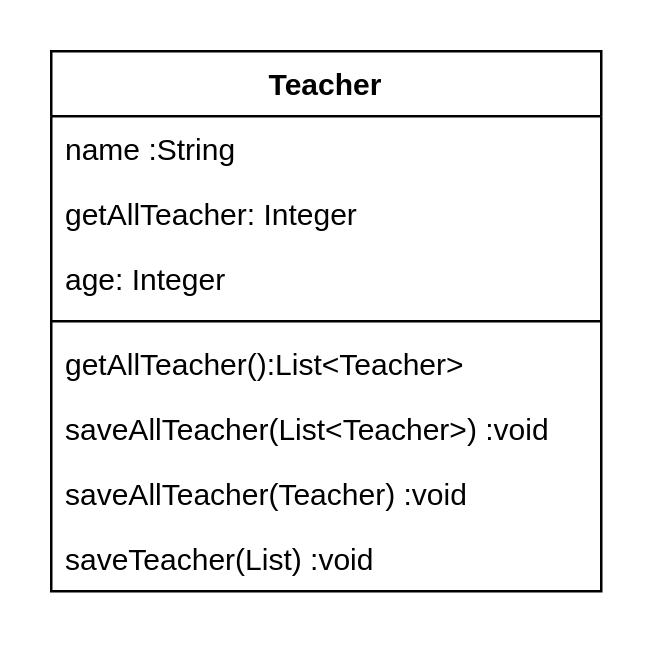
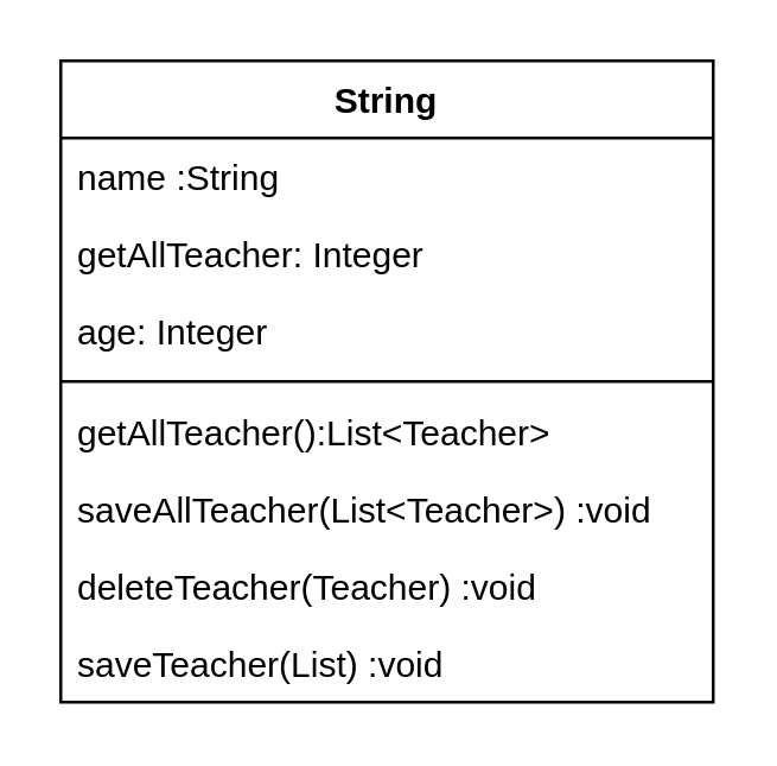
  <mxCell id="0" />
  <mxCell id="1" parent="0" />
- <mxCell id="2" value="Teacher" style="swimlane;fontStyle=1;align=center;verticalAlign=top;childLayout=stackLayout;horizontal=1;startSize=26;horizontalStack=0;resizeParent=1;resizeParentMax=0;resizeLast=0;collapsible=1;marginBottom=0;" vertex="1" parent="1"><mxGeometry x="20" y="20" width="220" height="216" as="geometry" /></mxCell>
+ <mxCell id="2" value="String" style="swimlane;fontStyle=1;align=center;verticalAlign=top;childLayout=stackLayout;horizontal=1;startSize=26;horizontalStack=0;resizeParent=1;resizeParentMax=0;resizeLast=0;collapsible=1;marginBottom=0;" vertex="1" parent="1"><mxGeometry x="20" y="20" width="220" height="216" as="geometry" /></mxCell>
  <mxCell id="3" value="name :String" style="text;strokeColor=none;fillColor=none;align=left;verticalAlign=top;spacingLeft=4;spacingRight=4;overflow=hidden;rotatable=0;points=[[0,0.5],[1,0.5]];portConstraint=eastwest;" vertex="1" parent="2"><mxGeometry y="26" width="220" height="26" as="geometry" /></mxCell>
  <mxCell id="4" value="getAllTeacher: Integer" style="text;strokeColor=none;fillColor=none;align=left;verticalAlign=top;spacingLeft=4;spacingRight=4;overflow=hidden;rotatable=0;points=[[0,0.5],[1,0.5]];portConstraint=eastwest;" vertex="1" parent="2"><mxGeometry y="52" width="220" height="26" as="geometry" /></mxCell>
  <mxCell id="5" value="age: Integer" style="text;strokeColor=none;fillColor=none;align=left;verticalAlign=top;spacingLeft=4;spacingRight=4;overflow=hidden;rotatable=0;points=[[0,0.5],[1,0.5]];portConstraint=eastwest;" vertex="1" parent="2"><mxGeometry y="78" width="220" height="26" as="geometry" /></mxCell>
  <mxCell id="6" value="" style="line;strokeWidth=1;fillColor=none;align=left;verticalAlign=middle;spacingTop=-1;spacingLeft=3;spacingRight=3;rotatable=0;labelPosition=right;points=[];portConstraint=eastwest;" vertex="1" parent="2"><mxGeometry y="104" width="220" height="8" as="geometry" /></mxCell>
  <mxCell id="7" value="getAllTeacher():List&lt;Teacher&gt; " style="text;strokeColor=none;fillColor=none;align=left;verticalAlign=top;spacingLeft=4;spacingRight=4;overflow=hidden;rotatable=0;points=[[0,0.5],[1,0.5]];portConstraint=eastwest;" vertex="1" parent="2"><mxGeometry y="112" width="220" height="26" as="geometry" /></mxCell>
  <mxCell id="8" value="saveAllTeacher(List&lt;Teacher&gt;) :void" style="text;strokeColor=none;fillColor=none;align=left;verticalAlign=top;spacingLeft=4;spacingRight=4;overflow=hidden;rotatable=0;points=[[0,0.5],[1,0.5]];portConstraint=eastwest;" vertex="1" parent="2"><mxGeometry y="138" width="220" height="26" as="geometry" /></mxCell>
- <mxCell id="9" value="saveAllTeacher(Teacher) :void" style="text;strokeColor=none;fillColor=none;align=left;verticalAlign=top;spacingLeft=4;spacingRight=4;overflow=hidden;rotatable=0;points=[[0,0.5],[1,0.5]];portConstraint=eastwest;" vertex="1" parent="2"><mxGeometry y="164" width="220" height="26" as="geometry" /></mxCell>
+ <mxCell id="9" value="deleteTeacher(Teacher) :void" style="text;strokeColor=none;fillColor=none;align=left;verticalAlign=top;spacingLeft=4;spacingRight=4;overflow=hidden;rotatable=0;points=[[0,0.5],[1,0.5]];portConstraint=eastwest;" vertex="1" parent="2"><mxGeometry y="164" width="220" height="26" as="geometry" /></mxCell>
  <mxCell id="10" value="saveTeacher(List) :void" style="text;strokeColor=none;fillColor=none;align=left;verticalAlign=top;spacingLeft=4;spacingRight=4;overflow=hidden;rotatable=0;points=[[0,0.5],[1,0.5]];portConstraint=eastwest;" vertex="1" parent="2"><mxGeometry y="190" width="220" height="26" as="geometry" /></mxCell>
